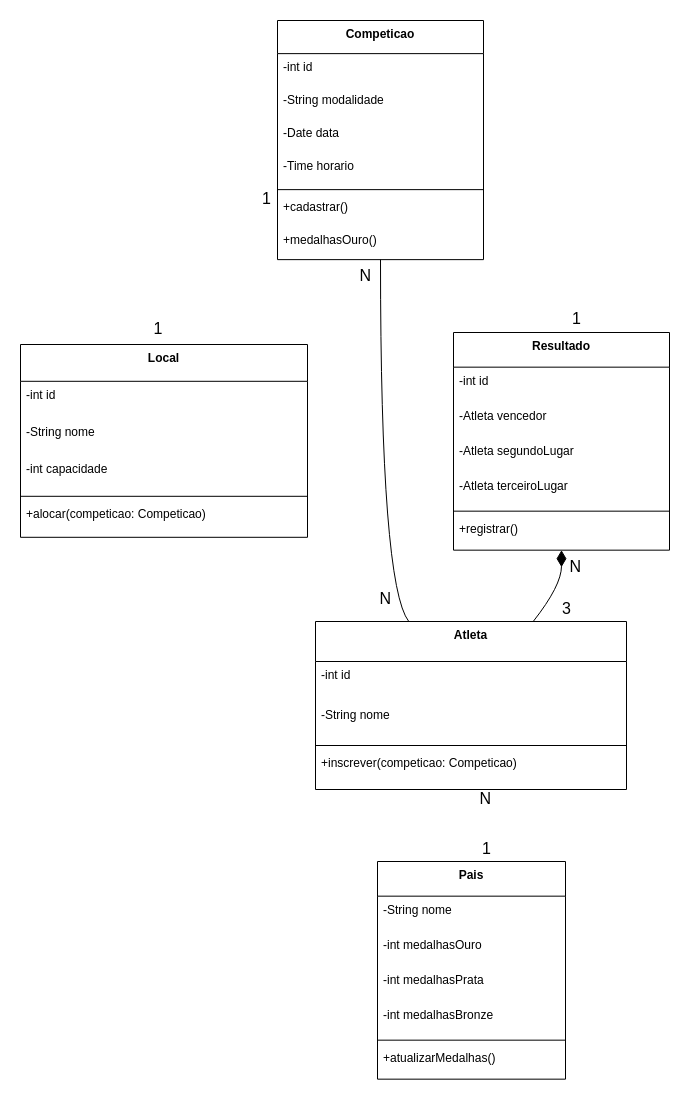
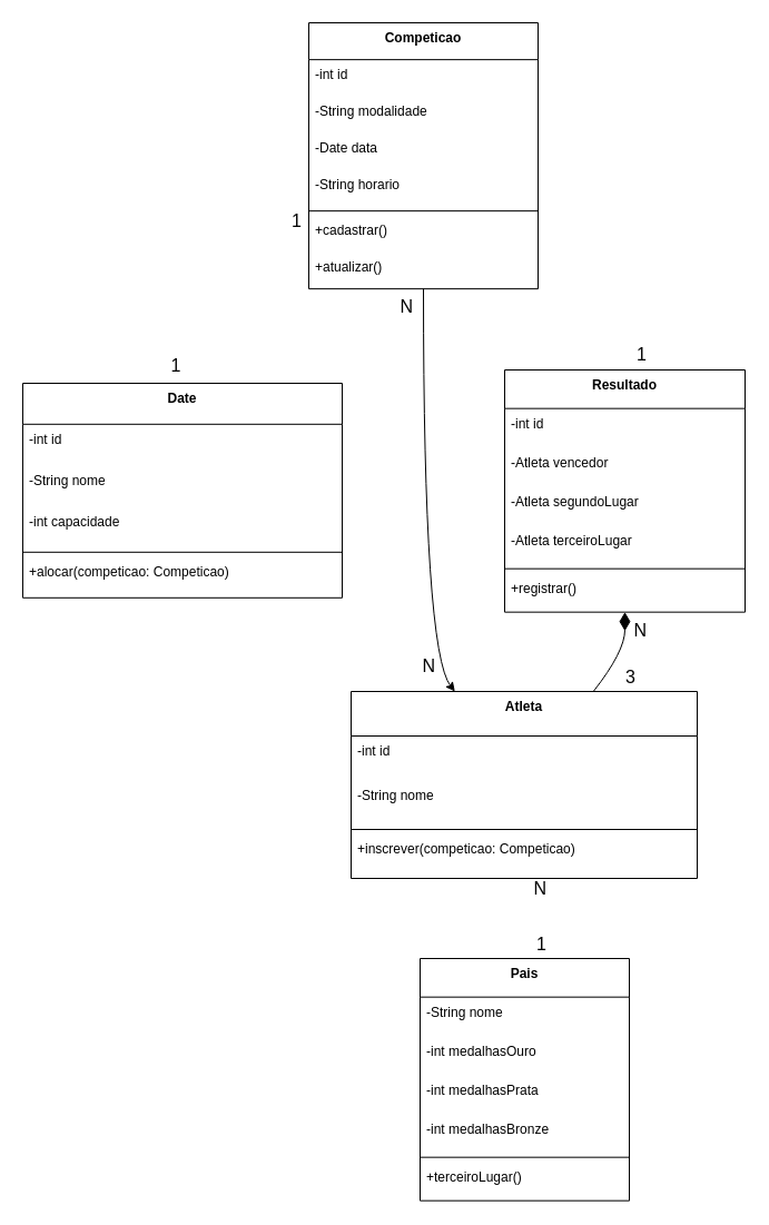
  <mxCell id="0" />
  <mxCell id="1" parent="0" />
  <mxCell id="2" value="Competicao" style="swimlane;fontStyle=1;align=center;verticalAlign=top;childLayout=stackLayout;horizontal=1;startSize=33.143;horizontalStack=0;resizeParent=1;resizeParentMax=0;resizeLast=0;collapsible=0;marginBottom=0;" vertex="1" parent="1"><mxGeometry x="277" y="20" width="206" height="239.143" as="geometry" /></mxCell>
  <mxCell id="3" value="-int id" style="text;strokeColor=none;fillColor=none;align=left;verticalAlign=top;spacingLeft=4;spacingRight=4;overflow=hidden;rotatable=0;points=[[0,0.5],[1,0.5]];portConstraint=eastwest;" vertex="1" parent="2"><mxGeometry y="33.143" width="206" height="33" as="geometry" /></mxCell>
  <mxCell id="4" value="-String modalidade" style="text;strokeColor=none;fillColor=none;align=left;verticalAlign=top;spacingLeft=4;spacingRight=4;overflow=hidden;rotatable=0;points=[[0,0.5],[1,0.5]];portConstraint=eastwest;" vertex="1" parent="2"><mxGeometry y="66.143" width="206" height="33" as="geometry" /></mxCell>
  <mxCell id="5" value="-Date data" style="text;strokeColor=none;fillColor=none;align=left;verticalAlign=top;spacingLeft=4;spacingRight=4;overflow=hidden;rotatable=0;points=[[0,0.5],[1,0.5]];portConstraint=eastwest;" vertex="1" parent="2"><mxGeometry y="99.143" width="206" height="33" as="geometry" /></mxCell>
- <mxCell id="6" value="-Time horario" style="text;strokeColor=none;fillColor=none;align=left;verticalAlign=top;spacingLeft=4;spacingRight=4;overflow=hidden;rotatable=0;points=[[0,0.5],[1,0.5]];portConstraint=eastwest;" vertex="1" parent="2"><mxGeometry y="132.143" width="206" height="33" as="geometry" /></mxCell>
+ <mxCell id="6" value="-String horario" style="text;strokeColor=none;fillColor=none;align=left;verticalAlign=top;spacingLeft=4;spacingRight=4;overflow=hidden;rotatable=0;points=[[0,0.5],[1,0.5]];portConstraint=eastwest;" vertex="1" parent="2"><mxGeometry y="132.143" width="206" height="33" as="geometry" /></mxCell>
  <mxCell id="7" style="line;strokeWidth=1;fillColor=none;align=left;verticalAlign=middle;spacingTop=-1;spacingLeft=3;spacingRight=3;rotatable=0;labelPosition=right;points=[];portConstraint=eastwest;strokeColor=inherit;" vertex="1" parent="2"><mxGeometry y="165.143" width="206" height="8" as="geometry" /></mxCell>
  <mxCell id="8" value="+cadastrar()" style="text;strokeColor=none;fillColor=none;align=left;verticalAlign=top;spacingLeft=4;spacingRight=4;overflow=hidden;rotatable=0;points=[[0,0.5],[1,0.5]];portConstraint=eastwest;" vertex="1" parent="2"><mxGeometry y="173.143" width="206" height="33" as="geometry" /></mxCell>
- <mxCell id="9" value="+medalhasOuro()" style="text;strokeColor=none;fillColor=none;align=left;verticalAlign=top;spacingLeft=4;spacingRight=4;overflow=hidden;rotatable=0;points=[[0,0.5],[1,0.5]];portConstraint=eastwest;" vertex="1" parent="2"><mxGeometry y="206.143" width="206" height="33" as="geometry" /></mxCell>
+ <mxCell id="9" value="+atualizar()" style="text;strokeColor=none;fillColor=none;align=left;verticalAlign=top;spacingLeft=4;spacingRight=4;overflow=hidden;rotatable=0;points=[[0,0.5],[1,0.5]];portConstraint=eastwest;" vertex="1" parent="2"><mxGeometry y="206.143" width="206" height="33" as="geometry" /></mxCell>
  <mxCell id="10" value="Atleta" style="swimlane;fontStyle=1;align=center;verticalAlign=top;childLayout=stackLayout;horizontal=1;startSize=40;horizontalStack=0;resizeParent=1;resizeParentMax=0;resizeLast=0;collapsible=0;marginBottom=0;" vertex="1" parent="1"><mxGeometry x="315" y="621" width="311" height="168" as="geometry" /></mxCell>
  <mxCell id="11" value="-int id" style="text;strokeColor=none;fillColor=none;align=left;verticalAlign=top;spacingLeft=4;spacingRight=4;overflow=hidden;rotatable=0;points=[[0,0.5],[1,0.5]];portConstraint=eastwest;" vertex="1" parent="10"><mxGeometry y="40" width="311" height="40" as="geometry" /></mxCell>
  <mxCell id="12" value="-String nome" style="text;strokeColor=none;fillColor=none;align=left;verticalAlign=top;spacingLeft=4;spacingRight=4;overflow=hidden;rotatable=0;points=[[0,0.5],[1,0.5]];portConstraint=eastwest;" vertex="1" parent="10"><mxGeometry y="80" width="311" height="40" as="geometry" /></mxCell>
  <mxCell id="13" style="line;strokeWidth=1;fillColor=none;align=left;verticalAlign=middle;spacingTop=-1;spacingLeft=3;spacingRight=3;rotatable=0;labelPosition=right;points=[];portConstraint=eastwest;strokeColor=inherit;" vertex="1" parent="10"><mxGeometry y="120" width="311" height="8" as="geometry" /></mxCell>
  <mxCell id="14" value="+inscrever(competicao: Competicao)" style="text;strokeColor=none;fillColor=none;align=left;verticalAlign=top;spacingLeft=4;spacingRight=4;overflow=hidden;rotatable=0;points=[[0,0.5],[1,0.5]];portConstraint=eastwest;" vertex="1" parent="10"><mxGeometry y="128" width="311" height="40" as="geometry" /></mxCell>
- <mxCell id="15" value="Local" style="swimlane;fontStyle=1;align=center;verticalAlign=top;childLayout=stackLayout;horizontal=1;startSize=36.8;horizontalStack=0;resizeParent=1;resizeParentMax=0;resizeLast=0;collapsible=0;marginBottom=0;" vertex="1" parent="1"><mxGeometry x="20" y="344" width="287" height="192.8" as="geometry" /></mxCell>
+ <mxCell id="15" value="Date" style="swimlane;fontStyle=1;align=center;verticalAlign=top;childLayout=stackLayout;horizontal=1;startSize=36.8;horizontalStack=0;resizeParent=1;resizeParentMax=0;resizeLast=0;collapsible=0;marginBottom=0;" vertex="1" parent="1"><mxGeometry x="20" y="344" width="287" height="192.8" as="geometry" /></mxCell>
  <mxCell id="16" value="-int id" style="text;strokeColor=none;fillColor=none;align=left;verticalAlign=top;spacingLeft=4;spacingRight=4;overflow=hidden;rotatable=0;points=[[0,0.5],[1,0.5]];portConstraint=eastwest;" vertex="1" parent="15"><mxGeometry y="36.8" width="287" height="37" as="geometry" /></mxCell>
  <mxCell id="17" value="-String nome" style="text;strokeColor=none;fillColor=none;align=left;verticalAlign=top;spacingLeft=4;spacingRight=4;overflow=hidden;rotatable=0;points=[[0,0.5],[1,0.5]];portConstraint=eastwest;" vertex="1" parent="15"><mxGeometry y="73.8" width="287" height="37" as="geometry" /></mxCell>
  <mxCell id="18" value="-int capacidade" style="text;strokeColor=none;fillColor=none;align=left;verticalAlign=top;spacingLeft=4;spacingRight=4;overflow=hidden;rotatable=0;points=[[0,0.5],[1,0.5]];portConstraint=eastwest;" vertex="1" parent="15"><mxGeometry y="110.8" width="287" height="37" as="geometry" /></mxCell>
  <mxCell id="19" style="line;strokeWidth=1;fillColor=none;align=left;verticalAlign=middle;spacingTop=-1;spacingLeft=3;spacingRight=3;rotatable=0;labelPosition=right;points=[];portConstraint=eastwest;strokeColor=inherit;" vertex="1" parent="15"><mxGeometry y="147.8" width="287" height="8" as="geometry" /></mxCell>
  <mxCell id="20" value="+alocar(competicao: Competicao)" style="text;strokeColor=none;fillColor=none;align=left;verticalAlign=top;spacingLeft=4;spacingRight=4;overflow=hidden;rotatable=0;points=[[0,0.5],[1,0.5]];portConstraint=eastwest;" vertex="1" parent="15"><mxGeometry y="155.8" width="287" height="37" as="geometry" /></mxCell>
  <mxCell id="21" value="Resultado" style="swimlane;fontStyle=1;align=center;verticalAlign=top;childLayout=stackLayout;horizontal=1;startSize=34.667;horizontalStack=0;resizeParent=1;resizeParentMax=0;resizeLast=0;collapsible=0;marginBottom=0;" vertex="1" parent="1"><mxGeometry x="453" y="332" width="216" height="217.667" as="geometry" /></mxCell>
  <mxCell id="22" value="-int id" style="text;strokeColor=none;fillColor=none;align=left;verticalAlign=top;spacingLeft=4;spacingRight=4;overflow=hidden;rotatable=0;points=[[0,0.5],[1,0.5]];portConstraint=eastwest;" vertex="1" parent="21"><mxGeometry y="34.667" width="216" height="35" as="geometry" /></mxCell>
  <mxCell id="23" value="-Atleta vencedor" style="text;strokeColor=none;fillColor=none;align=left;verticalAlign=top;spacingLeft=4;spacingRight=4;overflow=hidden;rotatable=0;points=[[0,0.5],[1,0.5]];portConstraint=eastwest;" vertex="1" parent="21"><mxGeometry y="69.667" width="216" height="35" as="geometry" /></mxCell>
  <mxCell id="24" value="-Atleta segundoLugar" style="text;strokeColor=none;fillColor=none;align=left;verticalAlign=top;spacingLeft=4;spacingRight=4;overflow=hidden;rotatable=0;points=[[0,0.5],[1,0.5]];portConstraint=eastwest;" vertex="1" parent="21"><mxGeometry y="104.667" width="216" height="35" as="geometry" /></mxCell>
  <mxCell id="25" value="-Atleta terceiroLugar" style="text;strokeColor=none;fillColor=none;align=left;verticalAlign=top;spacingLeft=4;spacingRight=4;overflow=hidden;rotatable=0;points=[[0,0.5],[1,0.5]];portConstraint=eastwest;" vertex="1" parent="21"><mxGeometry y="139.667" width="216" height="35" as="geometry" /></mxCell>
  <mxCell id="26" style="line;strokeWidth=1;fillColor=none;align=left;verticalAlign=middle;spacingTop=-1;spacingLeft=3;spacingRight=3;rotatable=0;labelPosition=right;points=[];portConstraint=eastwest;strokeColor=inherit;" vertex="1" parent="21"><mxGeometry y="174.667" width="216" height="8" as="geometry" /></mxCell>
  <mxCell id="27" value="+registrar()" style="text;strokeColor=none;fillColor=none;align=left;verticalAlign=top;spacingLeft=4;spacingRight=4;overflow=hidden;rotatable=0;points=[[0,0.5],[1,0.5]];portConstraint=eastwest;" vertex="1" parent="21"><mxGeometry y="182.667" width="216" height="35" as="geometry" /></mxCell>
  <mxCell id="28" value="Pais" style="swimlane;fontStyle=1;align=center;verticalAlign=top;childLayout=stackLayout;horizontal=1;startSize=34.667;horizontalStack=0;resizeParent=1;resizeParentMax=0;resizeLast=0;collapsible=0;marginBottom=0;" vertex="1" parent="1"><mxGeometry x="377" y="861" width="188" height="217.667" as="geometry" /></mxCell>
  <mxCell id="29" value="-String nome" style="text;strokeColor=none;fillColor=none;align=left;verticalAlign=top;spacingLeft=4;spacingRight=4;overflow=hidden;rotatable=0;points=[[0,0.5],[1,0.5]];portConstraint=eastwest;" vertex="1" parent="28"><mxGeometry y="34.667" width="188" height="35" as="geometry" /></mxCell>
  <mxCell id="30" value="-int medalhasOuro" style="text;strokeColor=none;fillColor=none;align=left;verticalAlign=top;spacingLeft=4;spacingRight=4;overflow=hidden;rotatable=0;points=[[0,0.5],[1,0.5]];portConstraint=eastwest;" vertex="1" parent="28"><mxGeometry y="69.667" width="188" height="35" as="geometry" /></mxCell>
  <mxCell id="31" value="-int medalhasPrata" style="text;strokeColor=none;fillColor=none;align=left;verticalAlign=top;spacingLeft=4;spacingRight=4;overflow=hidden;rotatable=0;points=[[0,0.5],[1,0.5]];portConstraint=eastwest;" vertex="1" parent="28"><mxGeometry y="104.667" width="188" height="35" as="geometry" /></mxCell>
  <mxCell id="32" value="-int medalhasBronze" style="text;strokeColor=none;fillColor=none;align=left;verticalAlign=top;spacingLeft=4;spacingRight=4;overflow=hidden;rotatable=0;points=[[0,0.5],[1,0.5]];portConstraint=eastwest;" vertex="1" parent="28"><mxGeometry y="139.667" width="188" height="35" as="geometry" /></mxCell>
  <mxCell id="33" style="line;strokeWidth=1;fillColor=none;align=left;verticalAlign=middle;spacingTop=-1;spacingLeft=3;spacingRight=3;rotatable=0;labelPosition=right;points=[];portConstraint=eastwest;strokeColor=inherit;" vertex="1" parent="28"><mxGeometry y="174.667" width="188" height="8" as="geometry" /></mxCell>
- <mxCell id="34" value="+atualizarMedalhas()" style="text;strokeColor=none;fillColor=none;align=left;verticalAlign=top;spacingLeft=4;spacingRight=4;overflow=hidden;rotatable=0;points=[[0,0.5],[1,0.5]];portConstraint=eastwest;" vertex="1" parent="28"><mxGeometry y="182.667" width="188" height="35" as="geometry" /></mxCell>
- <mxCell id="35" value="" style="curved=1;startArrow=none;endArrow=none;exitX=0.5;exitY=1;entryX=0.3;entryY=0;" edge="1" parent="1" source="2" target="10"><mxGeometry relative="1" as="geometry"><Array as="points"><mxPoint x="380" y="585" /></Array></mxGeometry></mxCell>
+ <mxCell id="34" value="+terceiroLugar()" style="text;strokeColor=none;fillColor=none;align=left;verticalAlign=top;spacingLeft=4;spacingRight=4;overflow=hidden;rotatable=0;points=[[0,0.5],[1,0.5]];portConstraint=eastwest;" vertex="1" parent="28"><mxGeometry y="182.667" width="188" height="35" as="geometry" /></mxCell>
+ <mxCell id="35" value="" style="curved=1;startArrow=none;endArrow=classic;exitX=0.5;exitY=1;entryX=0.3;entryY=0;" edge="1" parent="1" source="2" target="10"><mxGeometry relative="1" as="geometry"><Array as="points"><mxPoint x="380" y="585" /></Array></mxGeometry></mxCell>
  <mxCell id="36" value="" style="curved=1;startArrow=diamondThin;startSize=14;startFill=1;endArrow=none;exitX=0.5;exitY=1;entryX=0.7;entryY=0;" edge="1" parent="1" source="21" target="10"><mxGeometry x="0.008" relative="1" as="geometry"><Array as="points"><mxPoint x="561" y="585" /></Array><mxPoint as="offset" /></mxGeometry></mxCell>
  <mxCell id="37" value="1" style="edgeLabel;resizable=0;labelBackgroundColor=none;fontSize=16;align=right;verticalAlign=top;" vertex="1" parent="1"><mxGeometry x="582" y="302" as="geometry" /></mxCell>
  <mxCell id="38" value="1" style="edgeLabel;resizable=0;labelBackgroundColor=none;fontSize=16;align=right;verticalAlign=top;" vertex="1" parent="1"><mxGeometry x="272" y="182" as="geometry" /></mxCell>
  <mxCell id="39" value="1" style="edgeLabel;resizable=0;labelBackgroundColor=none;fontSize=16;align=right;verticalAlign=top;" vertex="1" parent="1"><mxGeometry x="163.5" y="312" as="geometry" /></mxCell>
  <mxCell id="40" value="N" style="edgeLabel;resizable=0;labelBackgroundColor=none;fontSize=16;align=right;verticalAlign=top;" vertex="1" parent="1"><mxGeometry x="372" y="259.14" as="geometry" /></mxCell>
  <mxCell id="41" value="N" style="edgeLabel;resizable=0;labelBackgroundColor=none;fontSize=16;align=right;verticalAlign=top;" vertex="1" parent="1"><mxGeometry x="392" y="582" as="geometry" /></mxCell>
  <mxCell id="42" value="1" style="edgeLabel;resizable=0;labelBackgroundColor=none;fontSize=16;align=right;verticalAlign=top;" vertex="1" parent="1"><mxGeometry x="492" y="832" as="geometry" /></mxCell>
  <mxCell id="43" value="N" style="edgeLabel;resizable=0;labelBackgroundColor=none;fontSize=16;align=right;verticalAlign=top;" vertex="1" parent="1"><mxGeometry x="492" y="782" as="geometry" /></mxCell>
  <mxCell id="44" value="N" style="edgeLabel;resizable=0;labelBackgroundColor=none;fontSize=16;align=right;verticalAlign=top;" vertex="1" parent="1"><mxGeometry x="582" y="549.67" as="geometry" /></mxCell>
  <mxCell id="45" value="3" style="edgeLabel;resizable=0;labelBackgroundColor=none;fontSize=16;align=right;verticalAlign=top;" vertex="1" parent="1"><mxGeometry x="572" y="592" as="geometry" /></mxCell>
